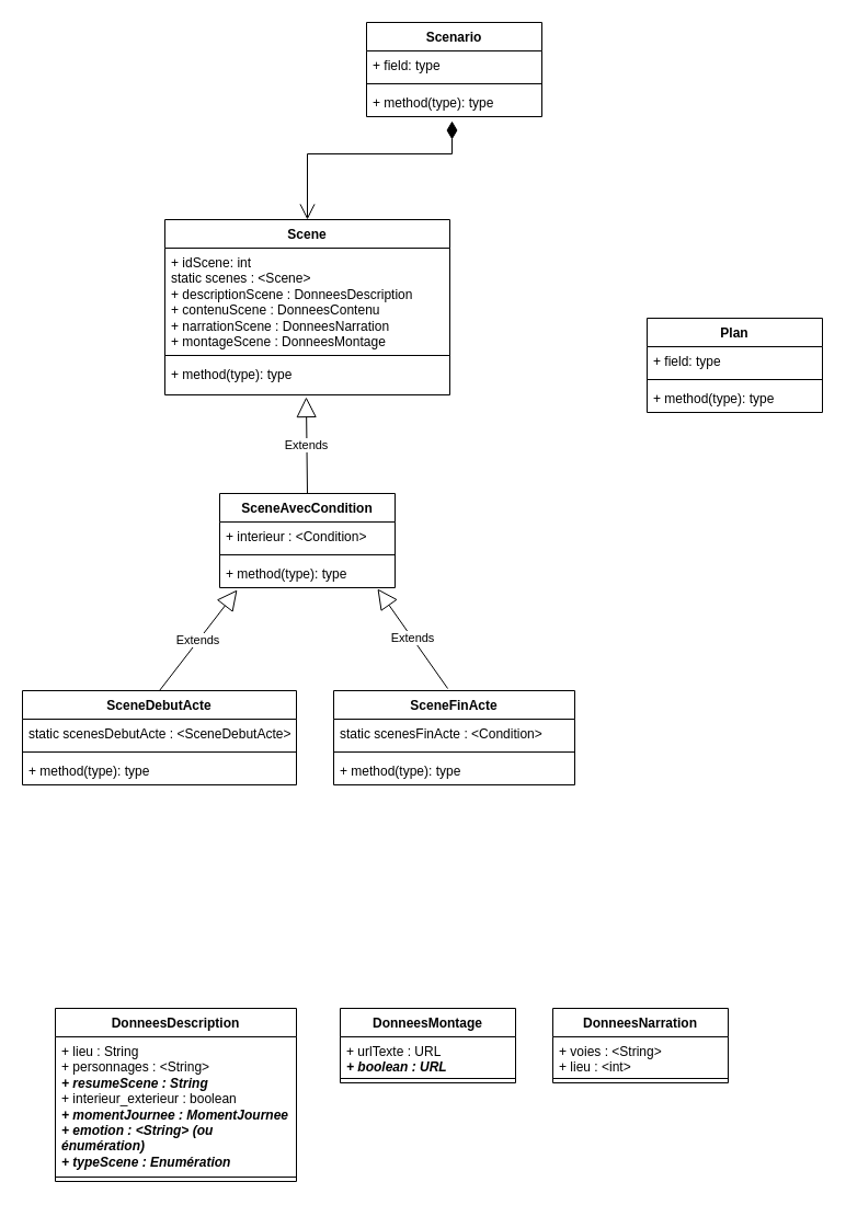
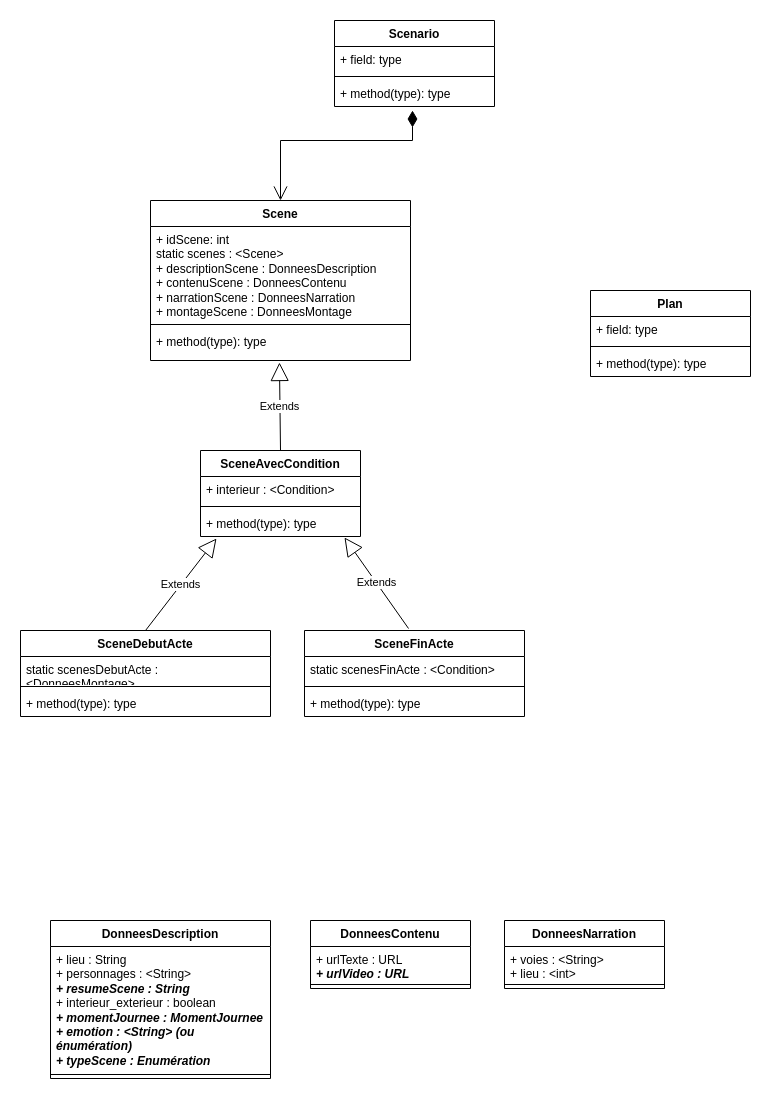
  <mxCell id="0" />
  <mxCell id="1" parent="0" />
  <mxCell id="2" value="Scenario" style="swimlane;fontStyle=1;align=center;verticalAlign=top;childLayout=stackLayout;horizontal=1;startSize=26;horizontalStack=0;resizeParent=1;resizeParentMax=0;resizeLast=0;collapsible=1;marginBottom=0;whiteSpace=wrap;html=1;" parent="1" vertex="1"><mxGeometry x="334" y="20" width="160" height="86" as="geometry" /></mxCell>
  <mxCell id="3" value="+ field: type" style="text;strokeColor=none;fillColor=none;align=left;verticalAlign=top;spacingLeft=4;spacingRight=4;overflow=hidden;rotatable=0;points=[[0,0.5],[1,0.5]];portConstraint=eastwest;whiteSpace=wrap;html=1;" parent="2" vertex="1"><mxGeometry y="26" width="160" height="26" as="geometry" /></mxCell>
  <mxCell id="4" value="" style="line;strokeWidth=1;fillColor=none;align=left;verticalAlign=middle;spacingTop=-1;spacingLeft=3;spacingRight=3;rotatable=0;labelPosition=right;points=[];portConstraint=eastwest;strokeColor=inherit;" parent="2" vertex="1"><mxGeometry y="52" width="160" height="8" as="geometry" /></mxCell>
  <mxCell id="5" value="+ method(type): type" style="text;strokeColor=none;fillColor=none;align=left;verticalAlign=top;spacingLeft=4;spacingRight=4;overflow=hidden;rotatable=0;points=[[0,0.5],[1,0.5]];portConstraint=eastwest;whiteSpace=wrap;html=1;" parent="2" vertex="1"><mxGeometry y="60" width="160" height="26" as="geometry" /></mxCell>
  <mxCell id="6" value="Scene" style="swimlane;fontStyle=1;align=center;verticalAlign=top;childLayout=stackLayout;horizontal=1;startSize=26;horizontalStack=0;resizeParent=1;resizeParentMax=0;resizeLast=0;collapsible=1;marginBottom=0;whiteSpace=wrap;html=1;" parent="1" vertex="1"><mxGeometry x="150" y="200" width="260" height="160" as="geometry" /></mxCell>
  <mxCell id="7" value="+ idScene: int&lt;div&gt;static scenes : &amp;lt;Scene&amp;gt;&lt;br&gt;&lt;div&gt;+ descriptionScene : DonneesDescription&lt;/div&gt;&lt;div&gt;+ contenuScene : DonneesContenu&lt;/div&gt;&lt;div&gt;+ narrationScene : DonneesNarration&lt;/div&gt;&lt;div&gt;+ montageScene : DonneesMontage&lt;/div&gt;&lt;/div&gt;" style="text;strokeColor=none;fillColor=none;align=left;verticalAlign=top;spacingLeft=4;spacingRight=4;overflow=hidden;rotatable=0;points=[[0,0.5],[1,0.5]];portConstraint=eastwest;whiteSpace=wrap;html=1;" parent="6" vertex="1"><mxGeometry y="26" width="260" height="94" as="geometry" /></mxCell>
  <mxCell id="8" value="" style="line;strokeWidth=1;fillColor=none;align=left;verticalAlign=middle;spacingTop=-1;spacingLeft=3;spacingRight=3;rotatable=0;labelPosition=right;points=[];portConstraint=eastwest;strokeColor=inherit;" parent="6" vertex="1"><mxGeometry y="120" width="260" height="8" as="geometry" /></mxCell>
  <mxCell id="9" value="+ method(type): type" style="text;strokeColor=none;fillColor=none;align=left;verticalAlign=top;spacingLeft=4;spacingRight=4;overflow=hidden;rotatable=0;points=[[0,0.5],[1,0.5]];portConstraint=eastwest;whiteSpace=wrap;html=1;" parent="6" vertex="1"><mxGeometry y="128" width="260" height="32" as="geometry" /></mxCell>
  <mxCell id="10" value="" style="endArrow=open;html=1;endSize=12;startArrow=diamondThin;startSize=14;startFill=1;edgeStyle=orthogonalEdgeStyle;align=left;verticalAlign=bottom;rounded=0;entryX=0.5;entryY=0;entryDx=0;entryDy=0;" parent="1" target="6" edge="1"><mxGeometry x="-1" y="3" relative="1" as="geometry"><mxPoint x="412" y="110" as="sourcePoint" /><mxPoint x="490" y="390" as="targetPoint" /><Array as="points"><mxPoint x="412" y="140" /><mxPoint x="280" y="140" /></Array></mxGeometry></mxCell>
  <mxCell id="11" value="Plan" style="swimlane;fontStyle=1;align=center;verticalAlign=top;childLayout=stackLayout;horizontal=1;startSize=26;horizontalStack=0;resizeParent=1;resizeParentMax=0;resizeLast=0;collapsible=1;marginBottom=0;whiteSpace=wrap;html=1;" parent="1" vertex="1"><mxGeometry x="590" y="290" width="160" height="86" as="geometry" /></mxCell>
  <mxCell id="12" value="+ field: type" style="text;strokeColor=none;fillColor=none;align=left;verticalAlign=top;spacingLeft=4;spacingRight=4;overflow=hidden;rotatable=0;points=[[0,0.5],[1,0.5]];portConstraint=eastwest;whiteSpace=wrap;html=1;" parent="11" vertex="1"><mxGeometry y="26" width="160" height="26" as="geometry" /></mxCell>
  <mxCell id="13" value="" style="line;strokeWidth=1;fillColor=none;align=left;verticalAlign=middle;spacingTop=-1;spacingLeft=3;spacingRight=3;rotatable=0;labelPosition=right;points=[];portConstraint=eastwest;strokeColor=inherit;" parent="11" vertex="1"><mxGeometry y="52" width="160" height="8" as="geometry" /></mxCell>
  <mxCell id="14" value="+ method(type): type" style="text;strokeColor=none;fillColor=none;align=left;verticalAlign=top;spacingLeft=4;spacingRight=4;overflow=hidden;rotatable=0;points=[[0,0.5],[1,0.5]];portConstraint=eastwest;whiteSpace=wrap;html=1;" parent="11" vertex="1"><mxGeometry y="60" width="160" height="26" as="geometry" /></mxCell>
  <mxCell id="15" value="DonneesDescription" style="swimlane;fontStyle=1;align=center;verticalAlign=top;childLayout=stackLayout;horizontal=1;startSize=26;horizontalStack=0;resizeParent=1;resizeParentMax=0;resizeLast=0;collapsible=1;marginBottom=0;whiteSpace=wrap;html=1;" parent="1" vertex="1"><mxGeometry x="50" y="920" width="220" height="158" as="geometry" /></mxCell>
  <mxCell id="16" value="+ lieu : String&lt;div&gt;+ personnages : &amp;lt;String&amp;gt;&lt;/div&gt;&lt;div&gt;&lt;i&gt;&lt;b&gt;+ resumeScene : String&lt;/b&gt;&lt;/i&gt;&lt;/div&gt;&lt;div&gt;+ interieur_exterieur : boolean&lt;/div&gt;&lt;div&gt;&lt;b&gt;&lt;i&gt;+ momentJournee : MomentJournee&lt;/i&gt;&lt;/b&gt;&lt;/div&gt;&lt;div&gt;&lt;b&gt;&lt;i&gt;+ emotion : &amp;lt;String&amp;gt; (ou énumération)&lt;/i&gt;&lt;/b&gt;&lt;/div&gt;&lt;div&gt;&lt;b&gt;&lt;i&gt;+ typeScene : Enumération&lt;/i&gt;&lt;/b&gt;&lt;/div&gt;" style="text;strokeColor=none;fillColor=none;align=left;verticalAlign=top;spacingLeft=4;spacingRight=4;overflow=hidden;rotatable=0;points=[[0,0.5],[1,0.5]];portConstraint=eastwest;whiteSpace=wrap;html=1;" parent="15" vertex="1"><mxGeometry y="26" width="220" height="124" as="geometry" /></mxCell>
  <mxCell id="17" value="" style="line;strokeWidth=1;fillColor=none;align=left;verticalAlign=middle;spacingTop=-1;spacingLeft=3;spacingRight=3;rotatable=0;labelPosition=right;points=[];portConstraint=eastwest;strokeColor=inherit;" parent="15" vertex="1"><mxGeometry y="150" width="220" height="8" as="geometry" /></mxCell>
- <mxCell id="18" value="DonneesMontage" style="swimlane;fontStyle=1;align=center;verticalAlign=top;childLayout=stackLayout;horizontal=1;startSize=26;horizontalStack=0;resizeParent=1;resizeParentMax=0;resizeLast=0;collapsible=1;marginBottom=0;whiteSpace=wrap;html=1;" vertex="1" parent="1"><mxGeometry x="310" y="920" width="160" height="68" as="geometry" /></mxCell>
- <mxCell id="19" value="+ urlTexte : URL&lt;div&gt;&lt;b&gt;&lt;i&gt;+ boolean : URL&lt;/i&gt;&lt;/b&gt;&lt;/div&gt;" style="text;strokeColor=none;fillColor=none;align=left;verticalAlign=top;spacingLeft=4;spacingRight=4;overflow=hidden;rotatable=0;points=[[0,0.5],[1,0.5]];portConstraint=eastwest;whiteSpace=wrap;html=1;" vertex="1" parent="18"><mxGeometry y="26" width="160" height="34" as="geometry" /></mxCell>
+ <mxCell id="18" value="DonneesContenu" style="swimlane;fontStyle=1;align=center;verticalAlign=top;childLayout=stackLayout;horizontal=1;startSize=26;horizontalStack=0;resizeParent=1;resizeParentMax=0;resizeLast=0;collapsible=1;marginBottom=0;whiteSpace=wrap;html=1;" vertex="1" parent="1"><mxGeometry x="310" y="920" width="160" height="68" as="geometry" /></mxCell>
+ <mxCell id="19" value="+ urlTexte : URL&lt;div&gt;&lt;b&gt;&lt;i&gt;+ urlVideo : URL&lt;/i&gt;&lt;/b&gt;&lt;/div&gt;" style="text;strokeColor=none;fillColor=none;align=left;verticalAlign=top;spacingLeft=4;spacingRight=4;overflow=hidden;rotatable=0;points=[[0,0.5],[1,0.5]];portConstraint=eastwest;whiteSpace=wrap;html=1;" vertex="1" parent="18"><mxGeometry y="26" width="160" height="34" as="geometry" /></mxCell>
  <mxCell id="20" value="" style="line;strokeWidth=1;fillColor=none;align=left;verticalAlign=middle;spacingTop=-1;spacingLeft=3;spacingRight=3;rotatable=0;labelPosition=right;points=[];portConstraint=eastwest;strokeColor=inherit;" vertex="1" parent="18"><mxGeometry y="60" width="160" height="8" as="geometry" /></mxCell>
  <mxCell id="21" value="DonneesNarration" style="swimlane;fontStyle=1;align=center;verticalAlign=top;childLayout=stackLayout;horizontal=1;startSize=26;horizontalStack=0;resizeParent=1;resizeParentMax=0;resizeLast=0;collapsible=1;marginBottom=0;whiteSpace=wrap;html=1;" vertex="1" parent="1"><mxGeometry x="504" y="920" width="160" height="68" as="geometry" /></mxCell>
  <mxCell id="22" value="+ voies : &amp;lt;String&amp;gt;&lt;div&gt;+ lieu : &amp;lt;int&amp;gt;&lt;/div&gt;" style="text;strokeColor=none;fillColor=none;align=left;verticalAlign=top;spacingLeft=4;spacingRight=4;overflow=hidden;rotatable=0;points=[[0,0.5],[1,0.5]];portConstraint=eastwest;whiteSpace=wrap;html=1;" vertex="1" parent="21"><mxGeometry y="26" width="160" height="34" as="geometry" /></mxCell>
  <mxCell id="23" value="" style="line;strokeWidth=1;fillColor=none;align=left;verticalAlign=middle;spacingTop=-1;spacingLeft=3;spacingRight=3;rotatable=0;labelPosition=right;points=[];portConstraint=eastwest;strokeColor=inherit;" vertex="1" parent="21"><mxGeometry y="60" width="160" height="8" as="geometry" /></mxCell>
  <mxCell id="24" value="SceneAvecCondition" style="swimlane;fontStyle=1;align=center;verticalAlign=top;childLayout=stackLayout;horizontal=1;startSize=26;horizontalStack=0;resizeParent=1;resizeParentMax=0;resizeLast=0;collapsible=1;marginBottom=0;whiteSpace=wrap;html=1;" vertex="1" parent="1"><mxGeometry x="200" y="450" width="160" height="86" as="geometry" /></mxCell>
  <mxCell id="25" value="+ interieur : &amp;lt;Condition&amp;gt;" style="text;strokeColor=none;fillColor=none;align=left;verticalAlign=top;spacingLeft=4;spacingRight=4;overflow=hidden;rotatable=0;points=[[0,0.5],[1,0.5]];portConstraint=eastwest;whiteSpace=wrap;html=1;" vertex="1" parent="24"><mxGeometry y="26" width="160" height="26" as="geometry" /></mxCell>
  <mxCell id="26" value="" style="line;strokeWidth=1;fillColor=none;align=left;verticalAlign=middle;spacingTop=-1;spacingLeft=3;spacingRight=3;rotatable=0;labelPosition=right;points=[];portConstraint=eastwest;strokeColor=inherit;" vertex="1" parent="24"><mxGeometry y="52" width="160" height="8" as="geometry" /></mxCell>
  <mxCell id="27" value="+ method(type): type" style="text;strokeColor=none;fillColor=none;align=left;verticalAlign=top;spacingLeft=4;spacingRight=4;overflow=hidden;rotatable=0;points=[[0,0.5],[1,0.5]];portConstraint=eastwest;whiteSpace=wrap;html=1;" vertex="1" parent="24"><mxGeometry y="60" width="160" height="26" as="geometry" /></mxCell>
  <mxCell id="28" value="Extends" style="endArrow=block;endSize=16;endFill=0;html=1;rounded=0;exitX=0.5;exitY=0;exitDx=0;exitDy=0;entryX=0.496;entryY=1.063;entryDx=0;entryDy=0;entryPerimeter=0;" edge="1" parent="1" source="24" target="9"><mxGeometry width="160" relative="1" as="geometry"><mxPoint x="320" y="530" as="sourcePoint" /><mxPoint x="480" y="630" as="targetPoint" /></mxGeometry></mxCell>
  <mxCell id="29" value="SceneFinActe" style="swimlane;fontStyle=1;align=center;verticalAlign=top;childLayout=stackLayout;horizontal=1;startSize=26;horizontalStack=0;resizeParent=1;resizeParentMax=0;resizeLast=0;collapsible=1;marginBottom=0;whiteSpace=wrap;html=1;" vertex="1" parent="1"><mxGeometry x="304" y="630" width="220" height="86" as="geometry" /></mxCell>
  <mxCell id="30" value="static scenesFinActe : &amp;lt;Condition&amp;gt;" style="text;strokeColor=none;fillColor=none;align=left;verticalAlign=top;spacingLeft=4;spacingRight=4;overflow=hidden;rotatable=0;points=[[0,0.5],[1,0.5]];portConstraint=eastwest;whiteSpace=wrap;html=1;" vertex="1" parent="29"><mxGeometry y="26" width="220" height="26" as="geometry" /></mxCell>
  <mxCell id="31" value="" style="line;strokeWidth=1;fillColor=none;align=left;verticalAlign=middle;spacingTop=-1;spacingLeft=3;spacingRight=3;rotatable=0;labelPosition=right;points=[];portConstraint=eastwest;strokeColor=inherit;" vertex="1" parent="29"><mxGeometry y="52" width="220" height="8" as="geometry" /></mxCell>
  <mxCell id="32" value="+ method(type): type" style="text;strokeColor=none;fillColor=none;align=left;verticalAlign=top;spacingLeft=4;spacingRight=4;overflow=hidden;rotatable=0;points=[[0,0.5],[1,0.5]];portConstraint=eastwest;whiteSpace=wrap;html=1;" vertex="1" parent="29"><mxGeometry y="60" width="220" height="26" as="geometry" /></mxCell>
  <mxCell id="33" value="SceneDebutActe" style="swimlane;fontStyle=1;align=center;verticalAlign=top;childLayout=stackLayout;horizontal=1;startSize=26;horizontalStack=0;resizeParent=1;resizeParentMax=0;resizeLast=0;collapsible=1;marginBottom=0;whiteSpace=wrap;html=1;" vertex="1" parent="1"><mxGeometry x="20" y="630" width="250" height="86" as="geometry" /></mxCell>
- <mxCell id="34" value="static scenesDebutActe : &amp;lt;SceneDebutActe&amp;gt;" style="text;strokeColor=none;fillColor=none;align=left;verticalAlign=top;spacingLeft=4;spacingRight=4;overflow=hidden;rotatable=0;points=[[0,0.5],[1,0.5]];portConstraint=eastwest;whiteSpace=wrap;html=1;" vertex="1" parent="33"><mxGeometry y="26" width="250" height="26" as="geometry" /></mxCell>
+ <mxCell id="34" value="static scenesDebutActe : &amp;lt;DonneesMontage&amp;gt;" style="text;strokeColor=none;fillColor=none;align=left;verticalAlign=top;spacingLeft=4;spacingRight=4;overflow=hidden;rotatable=0;points=[[0,0.5],[1,0.5]];portConstraint=eastwest;whiteSpace=wrap;html=1;" vertex="1" parent="33"><mxGeometry y="26" width="250" height="26" as="geometry" /></mxCell>
  <mxCell id="35" value="" style="line;strokeWidth=1;fillColor=none;align=left;verticalAlign=middle;spacingTop=-1;spacingLeft=3;spacingRight=3;rotatable=0;labelPosition=right;points=[];portConstraint=eastwest;strokeColor=inherit;" vertex="1" parent="33"><mxGeometry y="52" width="250" height="8" as="geometry" /></mxCell>
  <mxCell id="36" value="+ method(type): type" style="text;strokeColor=none;fillColor=none;align=left;verticalAlign=top;spacingLeft=4;spacingRight=4;overflow=hidden;rotatable=0;points=[[0,0.5],[1,0.5]];portConstraint=eastwest;whiteSpace=wrap;html=1;" vertex="1" parent="33"><mxGeometry y="60" width="250" height="26" as="geometry" /></mxCell>
  <mxCell id="37" value="Extends" style="endArrow=block;endSize=16;endFill=0;html=1;rounded=0;exitX=0.5;exitY=0;exitDx=0;exitDy=0;entryX=0.1;entryY=1.077;entryDx=0;entryDy=0;entryPerimeter=0;" edge="1" parent="1" source="33" target="27"><mxGeometry width="160" relative="1" as="geometry"><mxPoint x="290" y="460" as="sourcePoint" /><mxPoint x="289" y="372" as="targetPoint" /></mxGeometry></mxCell>
  <mxCell id="38" value="Extends" style="endArrow=block;endSize=16;endFill=0;html=1;rounded=0;exitX=0.473;exitY=-0.023;exitDx=0;exitDy=0;exitPerimeter=0;entryX=0.9;entryY=1.038;entryDx=0;entryDy=0;entryPerimeter=0;" edge="1" parent="1" source="29" target="27"><mxGeometry width="160" relative="1" as="geometry"><mxPoint x="185" y="640" as="sourcePoint" /><mxPoint x="280" y="540" as="targetPoint" /></mxGeometry></mxCell>
